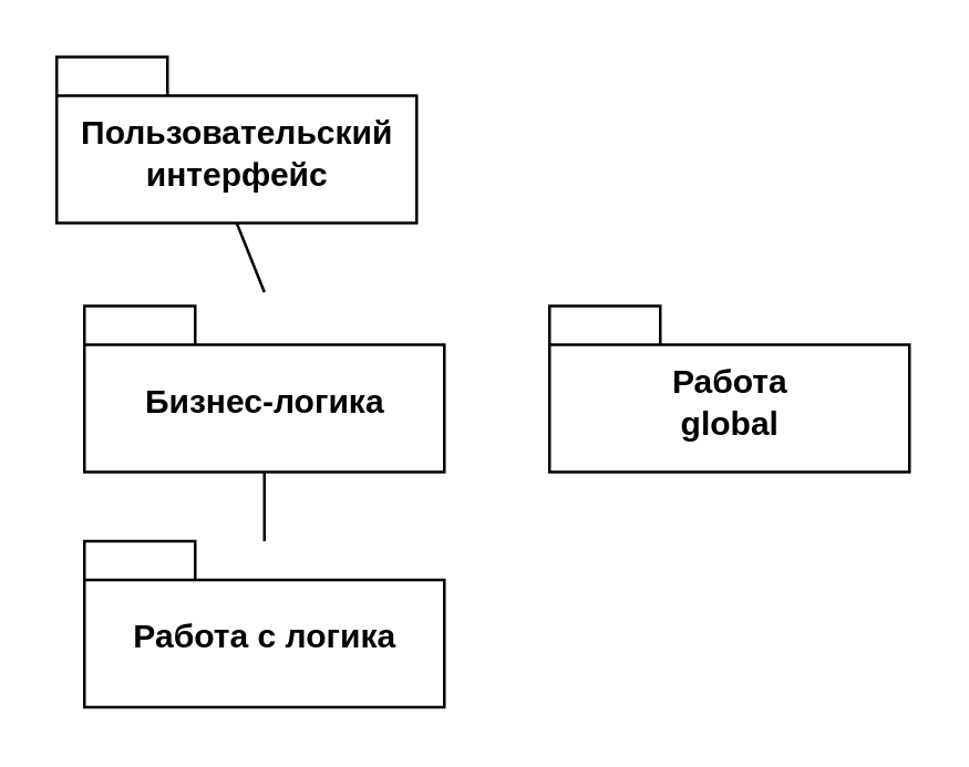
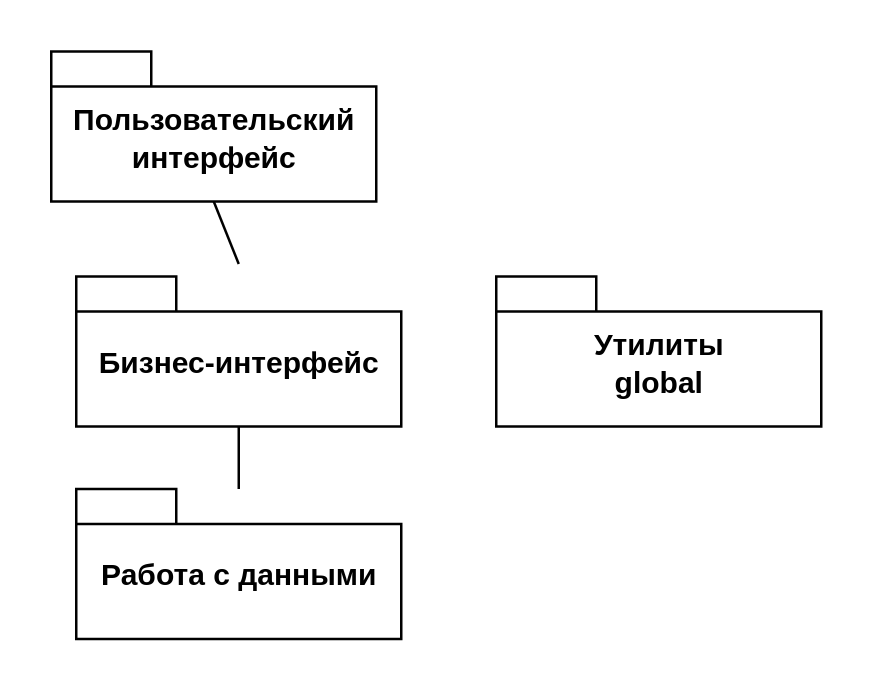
  <mxCell id="0" />
  <mxCell id="1" parent="0" />
  <mxCell id="2" value="Пользовательский&lt;br&gt;интерфейс" style="shape=folder;fontStyle=1;spacingTop=10;tabWidth=40;tabHeight=14;tabPosition=left;html=1;" vertex="1" parent="1"><mxGeometry x="20" y="20" width="130" height="60" as="geometry" /></mxCell>
- <mxCell id="3" value="Бизнес-логика" style="shape=folder;fontStyle=1;spacingTop=10;tabWidth=40;tabHeight=14;tabPosition=left;html=1;" vertex="1" parent="1"><mxGeometry x="30" y="110" width="130" height="60" as="geometry" /></mxCell>
- <mxCell id="4" value="Работа с логика" style="shape=folder;fontStyle=1;spacingTop=10;tabWidth=40;tabHeight=14;tabPosition=left;html=1;" vertex="1" parent="1"><mxGeometry x="30" y="195" width="130" height="60" as="geometry" /></mxCell>
- <mxCell id="5" value="Работа&lt;br&gt;global" style="shape=folder;fontStyle=1;spacingTop=10;tabWidth=40;tabHeight=14;tabPosition=left;html=1;" vertex="1" parent="1"><mxGeometry x="198" y="110" width="130" height="60" as="geometry" /></mxCell>
+ <mxCell id="3" value="Бизнес-интерфейс" style="shape=folder;fontStyle=1;spacingTop=10;tabWidth=40;tabHeight=14;tabPosition=left;html=1;" vertex="1" parent="1"><mxGeometry x="30" y="110" width="130" height="60" as="geometry" /></mxCell>
+ <mxCell id="4" value="Работа с данными" style="shape=folder;fontStyle=1;spacingTop=10;tabWidth=40;tabHeight=14;tabPosition=left;html=1;" vertex="1" parent="1"><mxGeometry x="30" y="195" width="130" height="60" as="geometry" /></mxCell>
+ <mxCell id="5" value="Утилиты&lt;br&gt;global" style="shape=folder;fontStyle=1;spacingTop=10;tabWidth=40;tabHeight=14;tabPosition=left;html=1;" vertex="1" parent="1"><mxGeometry x="198" y="110" width="130" height="60" as="geometry" /></mxCell>
  <mxCell id="6" value="" style="endArrow=none;html=1;entryX=0.5;entryY=1;entryDx=0;entryDy=0;entryPerimeter=0;" edge="1" parent="1" target="2"><mxGeometry width="50" height="50" relative="1" as="geometry"><mxPoint x="95" y="105" as="sourcePoint" /><mxPoint x="20" y="95" as="targetPoint" /></mxGeometry></mxCell>
  <mxCell id="7" value="" style="endArrow=none;html=1;entryX=0.5;entryY=1;entryDx=0;entryDy=0;entryPerimeter=0;" edge="1" parent="1" target="3"><mxGeometry width="50" height="50" relative="1" as="geometry"><mxPoint x="95" y="195" as="sourcePoint" /><mxPoint x="120" y="175" as="targetPoint" /></mxGeometry></mxCell>
